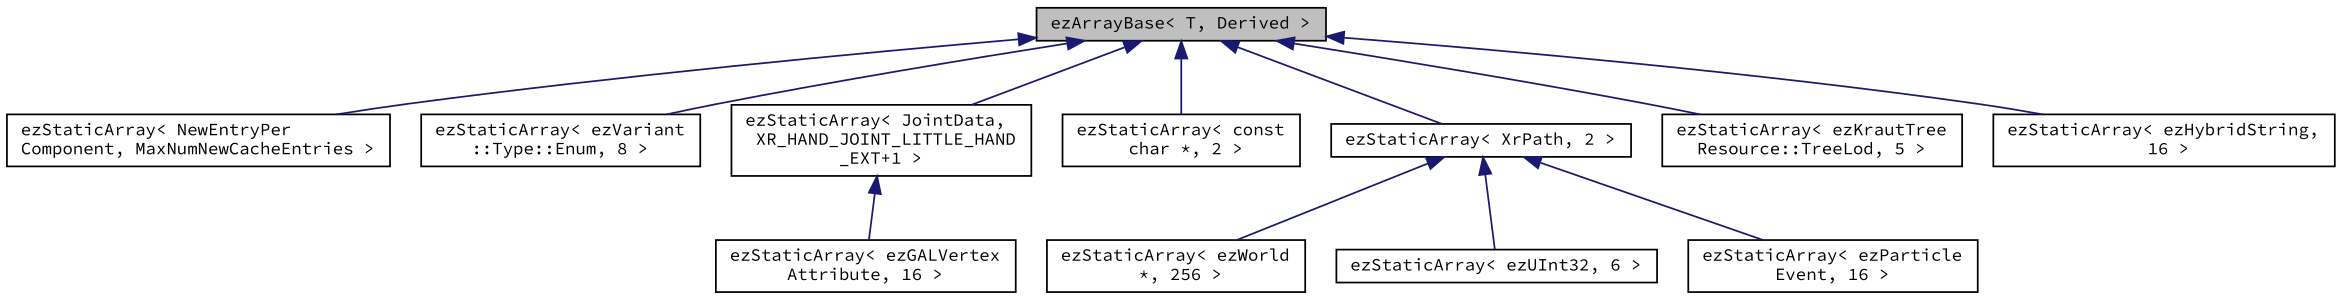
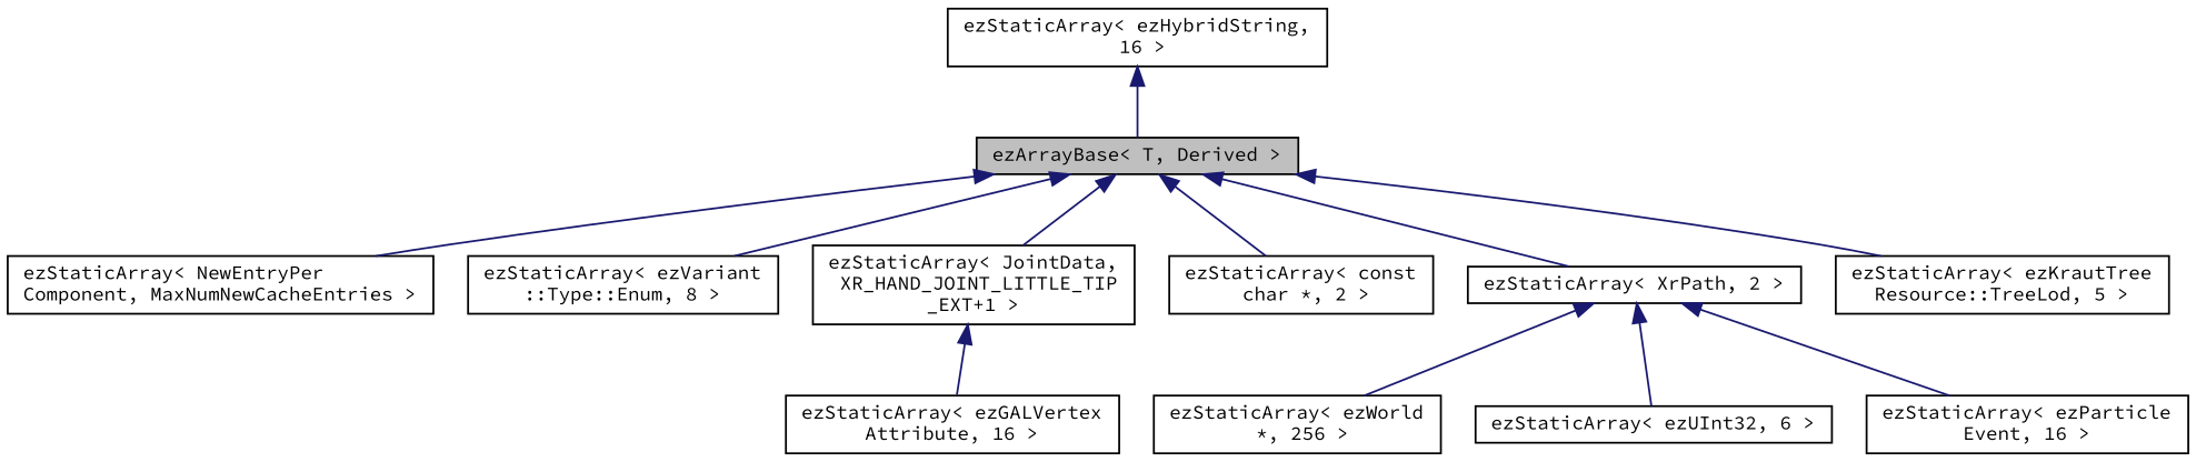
  digraph {
    fontname="Source Code Pro"
    rankdir=TB
    node [color=black fillcolor=white fontname="Source Code Pro" fontsize=10 shape=record style=filled]
    edge [color=midnightblue dir=back fontname="Source Code Pro" fontsize=10 labelfontname=Helvetica labelfontsize=10 style=solid]
    n1 [fillcolor=grey75 fontcolor=black height=0.2 label="ezArrayBase\< T, Derived \>" width=0.4]
    n2 [height=0.2 label="ezStaticArray\< NewEntryPer\lComponent, MaxNumNewCacheEntries \>" width=0.4]
    n3 [height=0.2 label="ezStaticArray\< ezVariant\l::Type::Enum, 8 \>" width=0.4]
-   n4 [height=0.2 label="ezStaticArray\< JointData,\l XR_HAND_JOINT_LITTLE_HAND\l_EXT+1 \>" width=0.4]
+   n4 [height=0.2 label="ezStaticArray\< JointData,\l XR_HAND_JOINT_LITTLE_TIP\l_EXT+1 \>" width=0.4]
    n5 [height=0.2 label="ezStaticArray\< const\l char *, 2 \>" width=0.4]
    n6 [height=0.2 label="ezStaticArray\< XrPath, 2 \>" width=0.4]
    n7 [height=0.2 label="ezStaticArray\< ezKrautTree\lResource::TreeLod, 5 \>" width=0.4]
    n8 [height=0.2 label="ezStaticArray\< ezHybridString,\l 16 \>" width=0.4]
    n9 [height=0.2 label="ezStaticArray\< ezWorld\l *, 256 \>" width=0.4]
    n10 [height=0.2 label="ezStaticArray\< ezUInt32, 6 \>" width=0.4]
    n11 [height=0.2 label="ezStaticArray\< ezParticle\lEvent, 16 \>" width=0.4]
    n12 [height=0.2 label="ezStaticArray\< ezGALVertex\lAttribute, 16 \>" width=0.4]
    n1 -> n2
    n1 -> n3
    n1 -> n4
    n1 -> n5
    n1 -> n6
    n1 -> n7
-   n1 -> n8
+   n8 -> n1
    n4 -> n12
    n6 -> n9
    n6 -> n10
    n6 -> n11
  }
